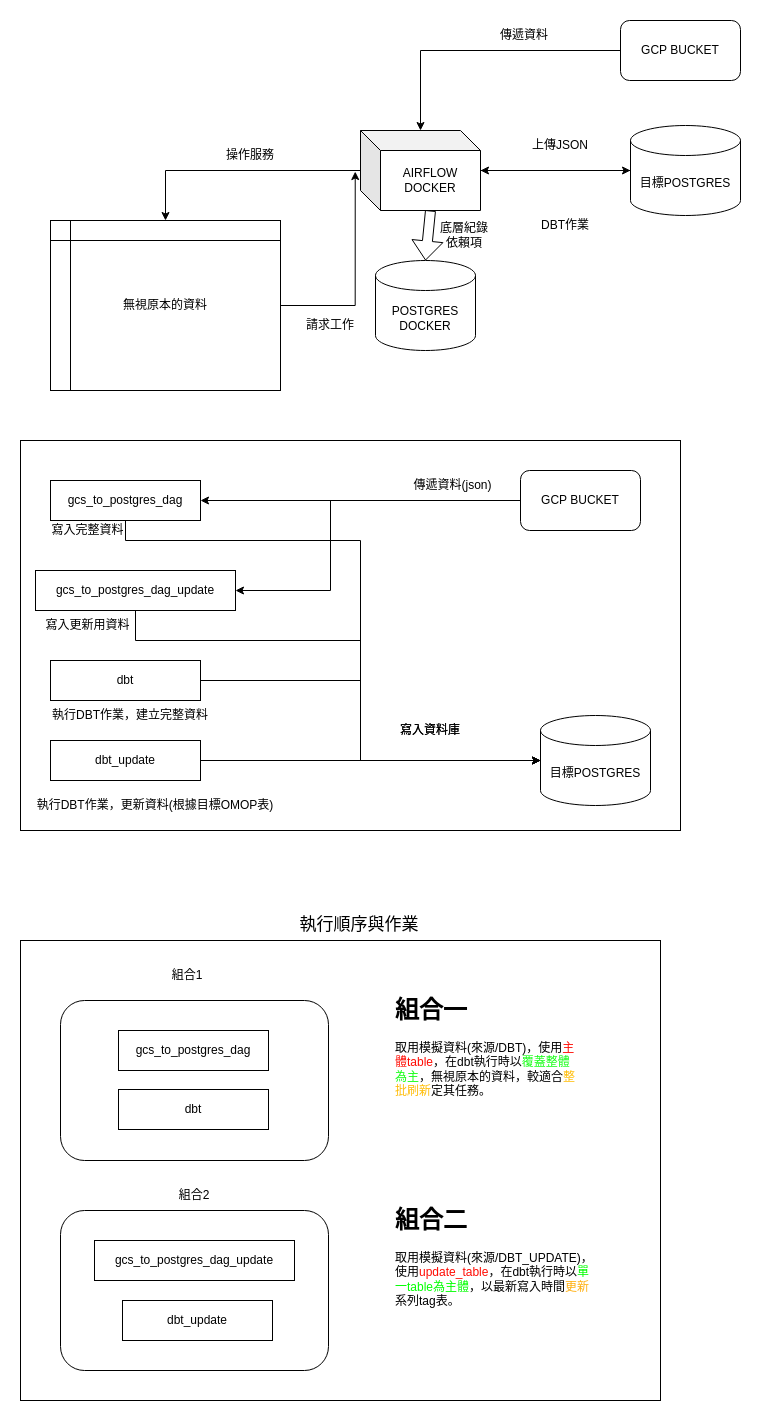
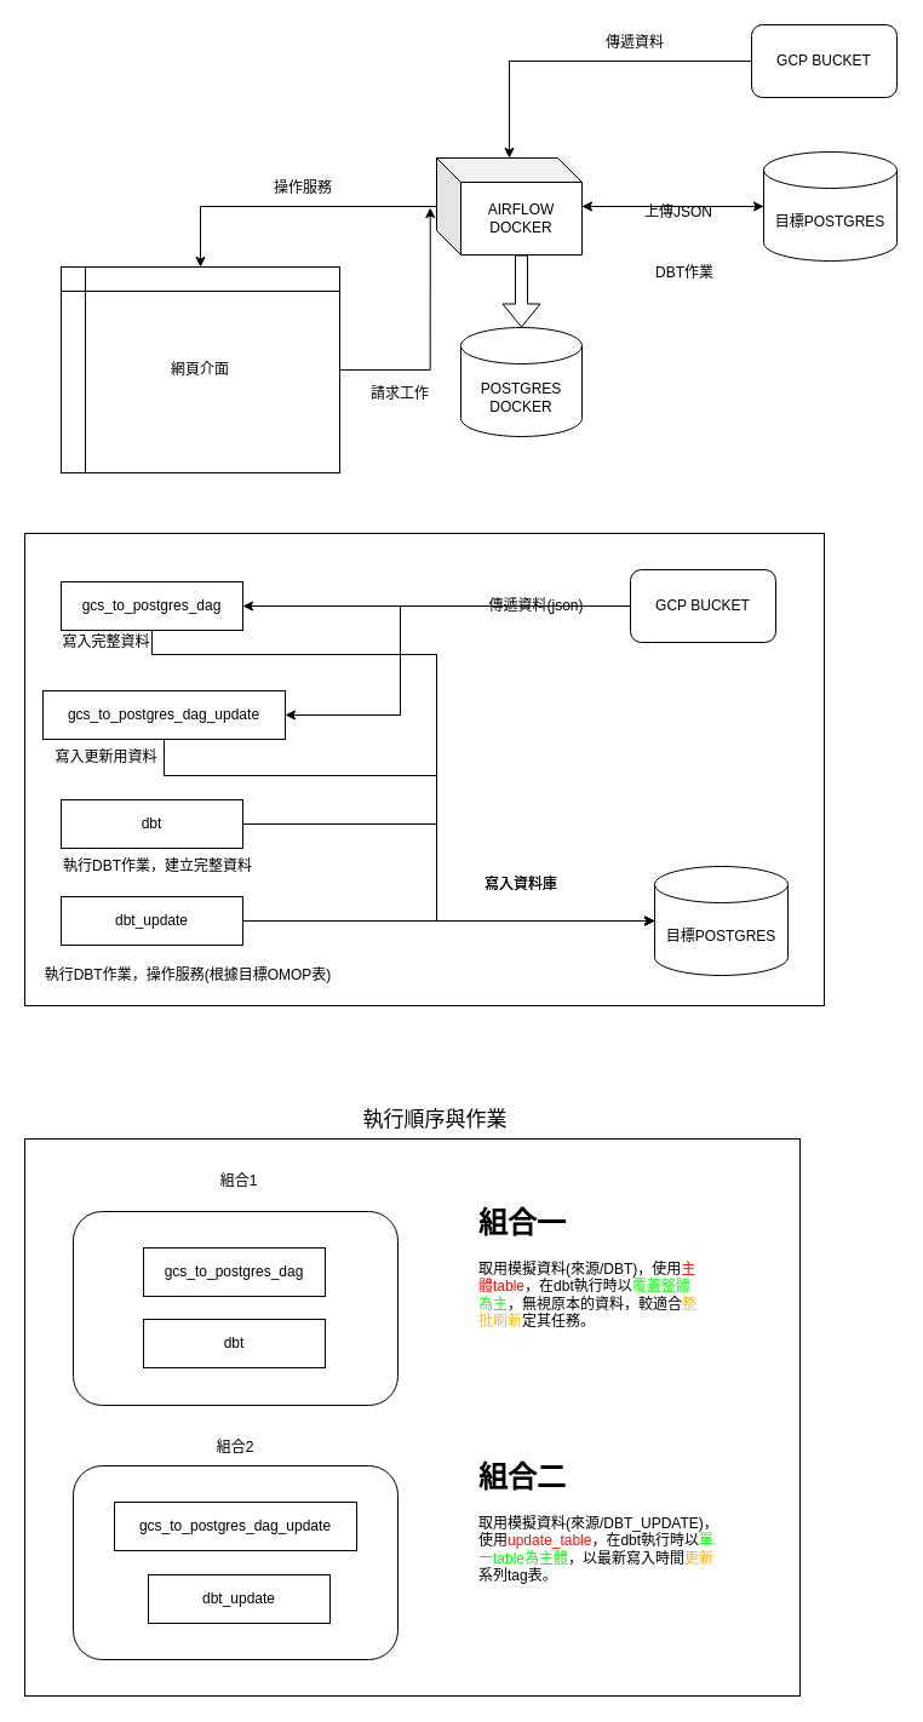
  <mxCell id="0" />
  <mxCell id="1" parent="0" />
  <mxCell id="2" value="" style="group" vertex="1" connectable="0" parent="1"><mxGeometry x="360" y="130" width="134" height="230" as="geometry" /></mxCell>
- <mxCell id="3" value="POSTGRES&lt;br&gt;DOCKER" style="shape=cylinder3;whiteSpace=wrap;html=1;boundedLbl=1;backgroundOutline=1;size=15;" vertex="1" parent="2"><mxGeometry x="15" y="130" width="100" height="90" as="geometry" /></mxCell>
+ <mxCell id="3" value="POSTGRES&lt;br&gt;DOCKER" style="shape=cylinder3;whiteSpace=wrap;html=1;boundedLbl=1;backgroundOutline=1;size=15;" vertex="1" parent="2"><mxGeometry x="20" y="140" width="100" height="90" as="geometry" /></mxCell>
  <mxCell id="4" value="AIRFLOW DOCKER" style="shape=cube;whiteSpace=wrap;html=1;boundedLbl=1;backgroundOutline=1;darkOpacity=0.05;darkOpacity2=0.1;" vertex="1" parent="2"><mxGeometry width="120" height="80" as="geometry" /></mxCell>
  <mxCell id="5" value="" style="shape=flexArrow;endArrow=classic;html=1;rounded=0;entryX=0.5;entryY=0;entryDx=0;entryDy=0;entryPerimeter=0;exitX=0;exitY=0;exitDx=70;exitDy=80;exitPerimeter=0;" edge="1" parent="2" source="4" target="3"><mxGeometry width="50" height="50" relative="1" as="geometry"><mxPoint x="40" y="130" as="sourcePoint" /><mxPoint x="90" y="80" as="targetPoint" /></mxGeometry></mxCell>
- <mxCell id="6" value="底層紀錄&lt;br&gt;依賴項" style="text;html=1;strokeColor=none;fillColor=none;align=center;verticalAlign=middle;whiteSpace=wrap;rounded=0;" vertex="1" parent="2"><mxGeometry x="74" y="90" width="60" height="30" as="geometry" /></mxCell>
  <mxCell id="7" style="edgeStyle=orthogonalEdgeStyle;rounded=0;orthogonalLoop=1;jettySize=auto;html=1;entryX=-0.044;entryY=0.513;entryDx=0;entryDy=0;entryPerimeter=0;" edge="1" parent="1" source="8" target="4"><mxGeometry relative="1" as="geometry" /></mxCell>
- <mxCell id="8" value="無視原本的資料" style="shape=internalStorage;whiteSpace=wrap;html=1;backgroundOutline=1;" vertex="1" parent="1"><mxGeometry x="50" y="220" width="230" height="170" as="geometry" /></mxCell>
+ <mxCell id="8" value="網頁介面" style="shape=internalStorage;whiteSpace=wrap;html=1;backgroundOutline=1;" vertex="1" parent="1"><mxGeometry x="50" y="220" width="230" height="170" as="geometry" /></mxCell>
  <mxCell id="9" style="edgeStyle=orthogonalEdgeStyle;rounded=0;orthogonalLoop=1;jettySize=auto;html=1;entryX=0.5;entryY=0;entryDx=0;entryDy=0;" edge="1" parent="1" source="4" target="8"><mxGeometry relative="1" as="geometry" /></mxCell>
  <mxCell id="10" style="edgeStyle=orthogonalEdgeStyle;rounded=0;orthogonalLoop=1;jettySize=auto;html=1;" edge="1" parent="1" source="11" target="4"><mxGeometry relative="1" as="geometry" /></mxCell>
  <mxCell id="11" value="目標POSTGRES" style="shape=cylinder3;whiteSpace=wrap;html=1;boundedLbl=1;backgroundOutline=1;size=15;" vertex="1" parent="1"><mxGeometry x="630" y="125" width="110" height="90" as="geometry" /></mxCell>
  <mxCell id="12" value="操作服務" style="text;html=1;strokeColor=none;fillColor=none;align=center;verticalAlign=middle;whiteSpace=wrap;rounded=0;" vertex="1" parent="1"><mxGeometry x="220" y="140" width="60" height="30" as="geometry" /></mxCell>
  <mxCell id="13" value="請求工作" style="text;html=1;strokeColor=none;fillColor=none;align=center;verticalAlign=middle;whiteSpace=wrap;rounded=0;" vertex="1" parent="1"><mxGeometry x="300" y="310" width="60" height="30" as="geometry" /></mxCell>
  <mxCell id="14" style="edgeStyle=orthogonalEdgeStyle;rounded=0;orthogonalLoop=1;jettySize=auto;html=1;entryX=0;entryY=0.5;entryDx=0;entryDy=0;entryPerimeter=0;" edge="1" parent="1" source="4" target="11"><mxGeometry relative="1" as="geometry" /></mxCell>
  <mxCell id="15" style="edgeStyle=orthogonalEdgeStyle;rounded=0;orthogonalLoop=1;jettySize=auto;html=1;" edge="1" parent="1" source="16" target="4"><mxGeometry relative="1" as="geometry" /></mxCell>
  <mxCell id="16" value="GCP BUCKET" style="rounded=1;whiteSpace=wrap;html=1;" vertex="1" parent="1"><mxGeometry x="620" y="20" width="120" height="60" as="geometry" /></mxCell>
  <mxCell id="17" value="傳遞資料" style="text;html=1;strokeColor=none;fillColor=none;align=center;verticalAlign=middle;whiteSpace=wrap;rounded=0;" vertex="1" parent="1"><mxGeometry x="494" y="20" width="60" height="30" as="geometry" /></mxCell>
- <mxCell id="18" value="上傳JSON" style="text;html=1;strokeColor=none;fillColor=none;align=center;verticalAlign=middle;whiteSpace=wrap;rounded=0;" vertex="1" parent="1"><mxGeometry x="530" y="130" width="60" height="30" as="geometry" /></mxCell>
+ <mxCell id="18" value="上傳JSON" style="text;html=1;strokeColor=none;fillColor=none;align=center;verticalAlign=middle;whiteSpace=wrap;rounded=0;" vertex="1" parent="1"><mxGeometry x="530" y="160" width="60" height="30" as="geometry" /></mxCell>
  <mxCell id="19" value="DBT作業" style="text;html=1;strokeColor=none;fillColor=none;align=center;verticalAlign=middle;whiteSpace=wrap;rounded=0;" vertex="1" parent="1"><mxGeometry x="535" y="210" width="60" height="30" as="geometry" /></mxCell>
  <mxCell id="20" value="" style="group;fontSize=17;" vertex="1" connectable="0" parent="1"><mxGeometry x="20" y="410" width="660" height="480" as="geometry" /></mxCell>
  <mxCell id="21" value="" style="rounded=0;whiteSpace=wrap;html=1;" vertex="1" parent="20"><mxGeometry y="30" width="660" height="390" as="geometry" /></mxCell>
  <mxCell id="22" value="目標POSTGRES" style="shape=cylinder3;whiteSpace=wrap;html=1;boundedLbl=1;backgroundOutline=1;size=15;" vertex="1" parent="20"><mxGeometry x="520" y="305" width="110" height="90" as="geometry" /></mxCell>
  <mxCell id="23" value="&lt;div&gt;&lt;span style=&quot;background-color: initial;&quot;&gt;gcs_to_postgres_dag&lt;/span&gt;&lt;br&gt;&lt;/div&gt;" style="rounded=0;whiteSpace=wrap;html=1;" vertex="1" parent="20"><mxGeometry x="30" y="70" width="150" height="40" as="geometry" /></mxCell>
  <mxCell id="24" value="&lt;div&gt;dbt&lt;br&gt;&lt;/div&gt;" style="rounded=0;whiteSpace=wrap;html=1;" vertex="1" parent="20"><mxGeometry x="30" y="250" width="150" height="40" as="geometry" /></mxCell>
  <mxCell id="25" value="&lt;div&gt;gcs_to_postgres_dag_update&lt;br&gt;&lt;/div&gt;" style="rounded=0;whiteSpace=wrap;html=1;" vertex="1" parent="20"><mxGeometry x="15" y="160" width="200" height="40" as="geometry" /></mxCell>
  <mxCell id="26" value="&lt;div&gt;dbt_update&lt;br&gt;&lt;/div&gt;" style="rounded=0;whiteSpace=wrap;html=1;" vertex="1" parent="20"><mxGeometry x="30" y="330" width="150" height="40" as="geometry" /></mxCell>
  <mxCell id="27" value="GCP BUCKET" style="rounded=1;whiteSpace=wrap;html=1;" vertex="1" parent="20"><mxGeometry x="500" y="60" width="120" height="60" as="geometry" /></mxCell>
  <mxCell id="28" value="執行DBT作業，建立完整資料" style="text;html=1;strokeColor=none;fillColor=none;align=center;verticalAlign=middle;whiteSpace=wrap;rounded=0;" vertex="1" parent="20"><mxGeometry x="15" y="290" width="190" height="30" as="geometry" /></mxCell>
  <mxCell id="29" value="" style="group" vertex="1" connectable="0" parent="20"><mxGeometry x="105" y="130" width="345" height="220" as="geometry" /></mxCell>
  <mxCell id="30" style="edgeStyle=orthogonalEdgeStyle;rounded=0;orthogonalLoop=1;jettySize=auto;html=1;entryX=0;entryY=0.5;entryDx=0;entryDy=0;entryPerimeter=0;" edge="1" parent="29" source="23" target="22"><mxGeometry relative="1" as="geometry"><Array as="points"><mxPoint /><mxPoint x="235" /><mxPoint x="235" y="220" /></Array></mxGeometry></mxCell>
  <mxCell id="31" style="edgeStyle=orthogonalEdgeStyle;rounded=0;orthogonalLoop=1;jettySize=auto;html=1;" edge="1" parent="29" source="24" target="22"><mxGeometry relative="1" as="geometry"><Array as="points"><mxPoint x="235" y="140" /><mxPoint x="235" y="220" /></Array></mxGeometry></mxCell>
  <mxCell id="32" style="edgeStyle=orthogonalEdgeStyle;rounded=0;orthogonalLoop=1;jettySize=auto;html=1;" edge="1" parent="29" source="25" target="22"><mxGeometry relative="1" as="geometry"><Array as="points"><mxPoint x="10" y="100" /><mxPoint x="235" y="100" /><mxPoint x="235" y="220" /></Array></mxGeometry></mxCell>
  <mxCell id="33" style="edgeStyle=orthogonalEdgeStyle;rounded=0;orthogonalLoop=1;jettySize=auto;html=1;" edge="1" parent="29" source="26" target="22"><mxGeometry relative="1" as="geometry" /></mxCell>
  <mxCell id="34" value="寫入資料庫" style="text;html=1;strokeColor=none;fillColor=none;align=center;verticalAlign=middle;whiteSpace=wrap;rounded=0;" vertex="1" parent="29"><mxGeometry x="265" y="175" width="80" height="30" as="geometry" /></mxCell>
  <mxCell id="35" value="" style="group" vertex="1" connectable="0" parent="20"><mxGeometry x="310" y="60" width="165" height="120" as="geometry" /></mxCell>
  <mxCell id="36" style="edgeStyle=orthogonalEdgeStyle;rounded=0;orthogonalLoop=1;jettySize=auto;html=1;entryX=1;entryY=0.5;entryDx=0;entryDy=0;" edge="1" parent="35" source="27" target="23"><mxGeometry relative="1" as="geometry" /></mxCell>
  <mxCell id="37" style="edgeStyle=orthogonalEdgeStyle;rounded=0;orthogonalLoop=1;jettySize=auto;html=1;entryX=1;entryY=0.5;entryDx=0;entryDy=0;" edge="1" parent="35" source="27" target="25"><mxGeometry relative="1" as="geometry"><Array as="points"><mxPoint y="30" /><mxPoint y="120" /></Array></mxGeometry></mxCell>
- <mxCell id="38" value="傳遞資料(json)" style="text;html=1;strokeColor=none;fillColor=none;align=center;verticalAlign=middle;whiteSpace=wrap;rounded=0;" vertex="1" parent="35"><mxGeometry x="80" width="85" height="30" as="geometry" /></mxCell>
- <mxCell id="39" value="執行DBT作業，更新資料(根據目標OMOP表)" style="text;html=1;strokeColor=none;fillColor=none;align=center;verticalAlign=middle;whiteSpace=wrap;rounded=0;" vertex="1" parent="20"><mxGeometry x="10" y="380" width="250" height="30" as="geometry" /></mxCell>
+ <mxCell id="38" value="傳遞資料(json)" style="text;html=1;strokeColor=none;fillColor=none;align=center;verticalAlign=middle;whiteSpace=wrap;rounded=0;" vertex="1" parent="35"><mxGeometry x="70" y="15" width="85" height="30" as="geometry" /></mxCell>
+ <mxCell id="39" value="執行DBT作業，操作服務(根據目標OMOP表)" style="text;html=1;strokeColor=none;fillColor=none;align=center;verticalAlign=middle;whiteSpace=wrap;rounded=0;" vertex="1" parent="20"><mxGeometry x="10" y="380" width="250" height="30" as="geometry" /></mxCell>
  <mxCell id="40" value="寫入更新用資料" style="text;html=1;strokeColor=none;fillColor=none;align=center;verticalAlign=middle;whiteSpace=wrap;rounded=0;" vertex="1" parent="20"><mxGeometry x="10" y="200" width="115" height="30" as="geometry" /></mxCell>
  <mxCell id="41" value="寫入完整資料" style="text;html=1;strokeColor=none;fillColor=none;align=center;verticalAlign=middle;whiteSpace=wrap;rounded=0;" vertex="1" parent="20"><mxGeometry x="10" y="105" width="115" height="30" as="geometry" /></mxCell>
  <mxCell id="42" value="" style="rounded=0;whiteSpace=wrap;html=1;" vertex="1" parent="1"><mxGeometry x="20" y="940" width="640" height="460" as="geometry" /></mxCell>
  <mxCell id="43" value="&lt;font style=&quot;font-size: 17px;&quot;&gt;執行順序與作業&lt;/font&gt;" style="text;html=1;strokeColor=none;fillColor=none;align=center;verticalAlign=middle;whiteSpace=wrap;rounded=0;" vertex="1" parent="1"><mxGeometry x="268" y="910" width="182" height="30" as="geometry" /></mxCell>
  <mxCell id="44" value="" style="group" vertex="1" connectable="0" parent="1"><mxGeometry x="125" y="540" width="345" height="220" as="geometry" /></mxCell>
  <mxCell id="45" style="edgeStyle=orthogonalEdgeStyle;rounded=0;orthogonalLoop=1;jettySize=auto;html=1;entryX=0;entryY=0.5;entryDx=0;entryDy=0;entryPerimeter=0;" edge="1" parent="44"><mxGeometry relative="1" as="geometry"><Array as="points"><mxPoint /><mxPoint x="235" /><mxPoint x="235" y="220" /></Array></mxGeometry></mxCell>
  <mxCell id="46" style="edgeStyle=orthogonalEdgeStyle;rounded=0;orthogonalLoop=1;jettySize=auto;html=1;" edge="1" parent="44"><mxGeometry relative="1" as="geometry"><Array as="points"><mxPoint x="235" y="140" /><mxPoint x="235" y="220" /></Array></mxGeometry></mxCell>
  <mxCell id="47" style="edgeStyle=orthogonalEdgeStyle;rounded=0;orthogonalLoop=1;jettySize=auto;html=1;" edge="1" parent="44"><mxGeometry relative="1" as="geometry"><Array as="points"><mxPoint x="10" y="100" /><mxPoint x="235" y="100" /><mxPoint x="235" y="220" /></Array></mxGeometry></mxCell>
  <mxCell id="48" style="edgeStyle=orthogonalEdgeStyle;rounded=0;orthogonalLoop=1;jettySize=auto;html=1;" edge="1" parent="44"><mxGeometry relative="1" as="geometry" /></mxCell>
  <mxCell id="49" value="寫入資料庫" style="text;html=1;strokeColor=none;fillColor=none;align=center;verticalAlign=middle;whiteSpace=wrap;rounded=0;" vertex="1" parent="44"><mxGeometry x="265" y="175" width="80" height="30" as="geometry" /></mxCell>
  <mxCell id="50" value="" style="rounded=1;whiteSpace=wrap;html=1;" vertex="1" parent="1"><mxGeometry x="60" y="1210" width="268" height="160" as="geometry" /></mxCell>
  <mxCell id="51" value="&lt;div&gt;gcs_to_postgres_dag_update&lt;br&gt;&lt;/div&gt;" style="rounded=0;whiteSpace=wrap;html=1;" vertex="1" parent="1"><mxGeometry x="94" y="1240" width="200" height="40" as="geometry" /></mxCell>
  <mxCell id="52" value="&lt;div&gt;dbt_update&lt;br&gt;&lt;/div&gt;" style="rounded=0;whiteSpace=wrap;html=1;" vertex="1" parent="1"><mxGeometry x="122" y="1300" width="150" height="40" as="geometry" /></mxCell>
  <mxCell id="53" value="" style="group" vertex="1" connectable="0" parent="1"><mxGeometry x="60" y="1000" width="268" height="160" as="geometry" /></mxCell>
  <mxCell id="54" value="" style="rounded=1;whiteSpace=wrap;html=1;" vertex="1" parent="53"><mxGeometry width="268" height="160" as="geometry" /></mxCell>
  <mxCell id="55" value="&lt;div&gt;&lt;span style=&quot;background-color: initial;&quot;&gt;gcs_to_postgres_dag&lt;/span&gt;&lt;br&gt;&lt;/div&gt;" style="rounded=0;whiteSpace=wrap;html=1;" vertex="1" parent="53"><mxGeometry x="58" y="30" width="150" height="40" as="geometry" /></mxCell>
  <mxCell id="56" value="&lt;div&gt;dbt&lt;br&gt;&lt;/div&gt;" style="rounded=0;whiteSpace=wrap;html=1;" vertex="1" parent="53"><mxGeometry x="58" y="89" width="150" height="40" as="geometry" /></mxCell>
- <mxCell id="57" value="組合1" style="text;html=1;strokeColor=none;fillColor=none;align=center;verticalAlign=middle;whiteSpace=wrap;rounded=0;" vertex="1" parent="1"><mxGeometry x="157" y="960" width="60" height="30" as="geometry" /></mxCell>
+ <mxCell id="57" value="組合1" style="text;html=1;strokeColor=none;fillColor=none;align=center;verticalAlign=middle;whiteSpace=wrap;rounded=0;" vertex="1" parent="1"><mxGeometry x="167" y="960" width="60" height="30" as="geometry" /></mxCell>
  <mxCell id="58" value="組合2" style="text;html=1;strokeColor=none;fillColor=none;align=center;verticalAlign=middle;whiteSpace=wrap;rounded=0;" vertex="1" parent="1"><mxGeometry x="164" y="1180" width="60" height="30" as="geometry" /></mxCell>
  <mxCell id="59" value="&lt;h1&gt;組合一&lt;/h1&gt;&lt;p&gt;取用模擬資料(來源/DBT)，使用&lt;font color=&quot;#ff0b03&quot;&gt;主體table&lt;/font&gt;，在dbt執行時以&lt;font color=&quot;#12ff12&quot;&gt;覆蓋整體為主&lt;/font&gt;，無視原本的資料，較適合&lt;font color=&quot;#ffbc05&quot;&gt;整批刷新&lt;/font&gt;定其任務。&lt;/p&gt;" style="text;html=1;strokeColor=none;fillColor=none;spacing=5;spacingTop=-20;whiteSpace=wrap;overflow=hidden;rounded=0;" vertex="1" parent="1"><mxGeometry x="390" y="990" width="190" height="120" as="geometry" /></mxCell>
  <mxCell id="60" value="&lt;h1&gt;組合二&lt;/h1&gt;&lt;p&gt;取用模擬資料(來源/DBT_UPDATE)，使用&lt;font color=&quot;#ff0b03&quot;&gt;update_table&lt;/font&gt;，在dbt執行時以&lt;font color=&quot;#00ff00&quot;&gt;單一table為主體&lt;/font&gt;，以最新寫入時間&lt;font color=&quot;#ffaf0f&quot;&gt;更新&lt;/font&gt;系列tag表。&lt;/p&gt;" style="text;html=1;strokeColor=none;fillColor=none;spacing=5;spacingTop=-20;whiteSpace=wrap;overflow=hidden;rounded=0;" vertex="1" parent="1"><mxGeometry x="390" y="1200" width="210" height="130" as="geometry" /></mxCell>
